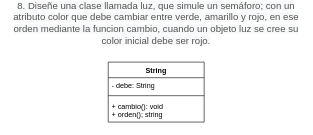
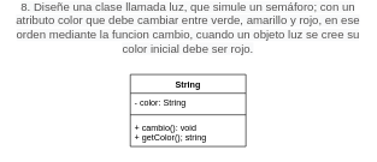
  <mxCell id="0" />
  <mxCell id="1" parent="0" />
  <mxCell id="2" value="String" style="swimlane;fontStyle=1;align=center;verticalAlign=top;childLayout=stackLayout;horizontal=1;startSize=26;horizontalStack=0;resizeParent=1;resizeParentMax=0;resizeLast=0;collapsible=1;marginBottom=0;whiteSpace=wrap;html=1;" parent="1" vertex="1"><mxGeometry x="180" y="100" width="160" height="100" as="geometry" /></mxCell>
- <mxCell id="3" value="- debe: String" style="text;strokeColor=none;fillColor=none;align=left;verticalAlign=top;spacingLeft=4;spacingRight=4;overflow=hidden;rotatable=0;points=[[0,0.5],[1,0.5]];portConstraint=eastwest;whiteSpace=wrap;html=1;" parent="2" vertex="1"><mxGeometry y="26" width="160" height="26" as="geometry" /></mxCell>
+ <mxCell id="3" value="- color: String" style="text;strokeColor=none;fillColor=none;align=left;verticalAlign=top;spacingLeft=4;spacingRight=4;overflow=hidden;rotatable=0;points=[[0,0.5],[1,0.5]];portConstraint=eastwest;whiteSpace=wrap;html=1;" parent="2" vertex="1"><mxGeometry y="26" width="160" height="26" as="geometry" /></mxCell>
  <mxCell id="4" value="" style="line;strokeWidth=1;fillColor=none;align=left;verticalAlign=middle;spacingTop=-1;spacingLeft=3;spacingRight=3;rotatable=0;labelPosition=right;points=[];portConstraint=eastwest;strokeColor=inherit;" parent="2" vertex="1"><mxGeometry y="52" width="160" height="8" as="geometry" /></mxCell>
- <mxCell id="5" value="&lt;div&gt;+ cambio(): void&lt;/div&gt;&lt;div&gt;+ orden(); string&lt;/div&gt;&lt;div&gt;&lt;br&gt;&lt;/div&gt;&lt;div&gt;&lt;br&gt;&lt;/div&gt;" style="text;strokeColor=none;fillColor=none;align=left;verticalAlign=top;spacingLeft=4;spacingRight=4;overflow=hidden;rotatable=0;points=[[0,0.5],[1,0.5]];portConstraint=eastwest;whiteSpace=wrap;html=1;" parent="2" vertex="1"><mxGeometry y="60" width="160" height="40" as="geometry" /></mxCell>
+ <mxCell id="5" value="&lt;div&gt;+ cambio(): void&lt;/div&gt;&lt;div&gt;+ getColor(); string&lt;/div&gt;&lt;div&gt;&lt;br&gt;&lt;/div&gt;&lt;div&gt;&lt;br&gt;&lt;/div&gt;" style="text;strokeColor=none;fillColor=none;align=left;verticalAlign=top;spacingLeft=4;spacingRight=4;overflow=hidden;rotatable=0;points=[[0,0.5],[1,0.5]];portConstraint=eastwest;whiteSpace=wrap;html=1;" parent="2" vertex="1"><mxGeometry y="60" width="160" height="40" as="geometry" /></mxCell>
  <mxCell id="6" value="&lt;span style=&quot;color: rgb(84, 82, 81); font-family: Montserrat, Arial, Helvetica, sans-serif; font-size: 16px; text-align: left; background-color: rgb(248, 249, 250);&quot;&gt;8. Diseñe una clase llamada luz, que simule un semáforo; con un atributo color que debe cambiar entre verde, amarillo y rojo, en ese orden mediante la funcion cambio, cuando un objeto luz se cree su color inicial debe ser rojo.&lt;/span&gt;" style="text;html=1;strokeColor=none;fillColor=none;align=center;verticalAlign=middle;whiteSpace=wrap;rounded=0;" vertex="1" parent="1"><mxGeometry x="20" y="20" width="480" height="30" as="geometry" /></mxCell>
